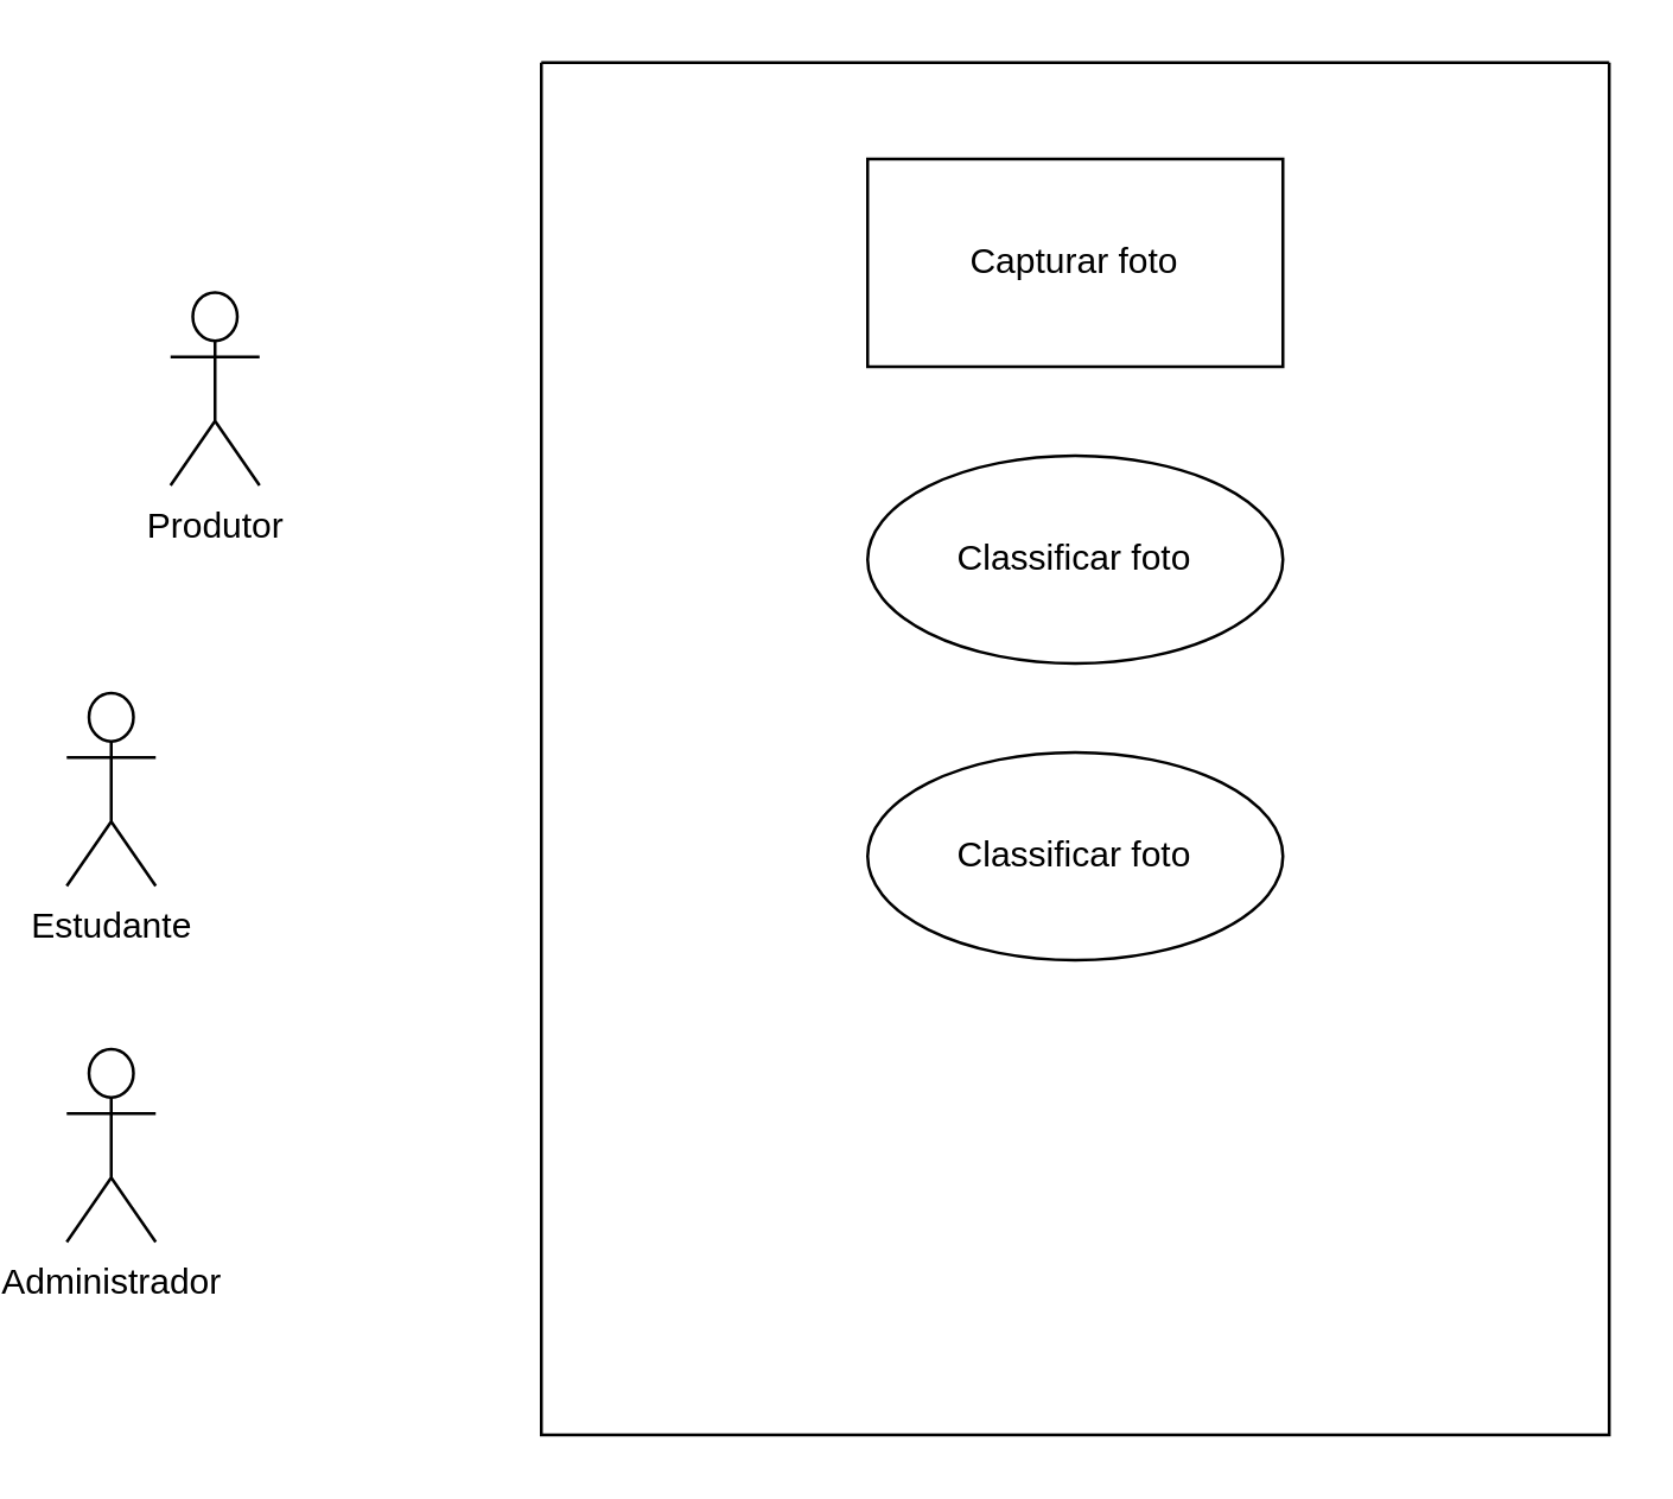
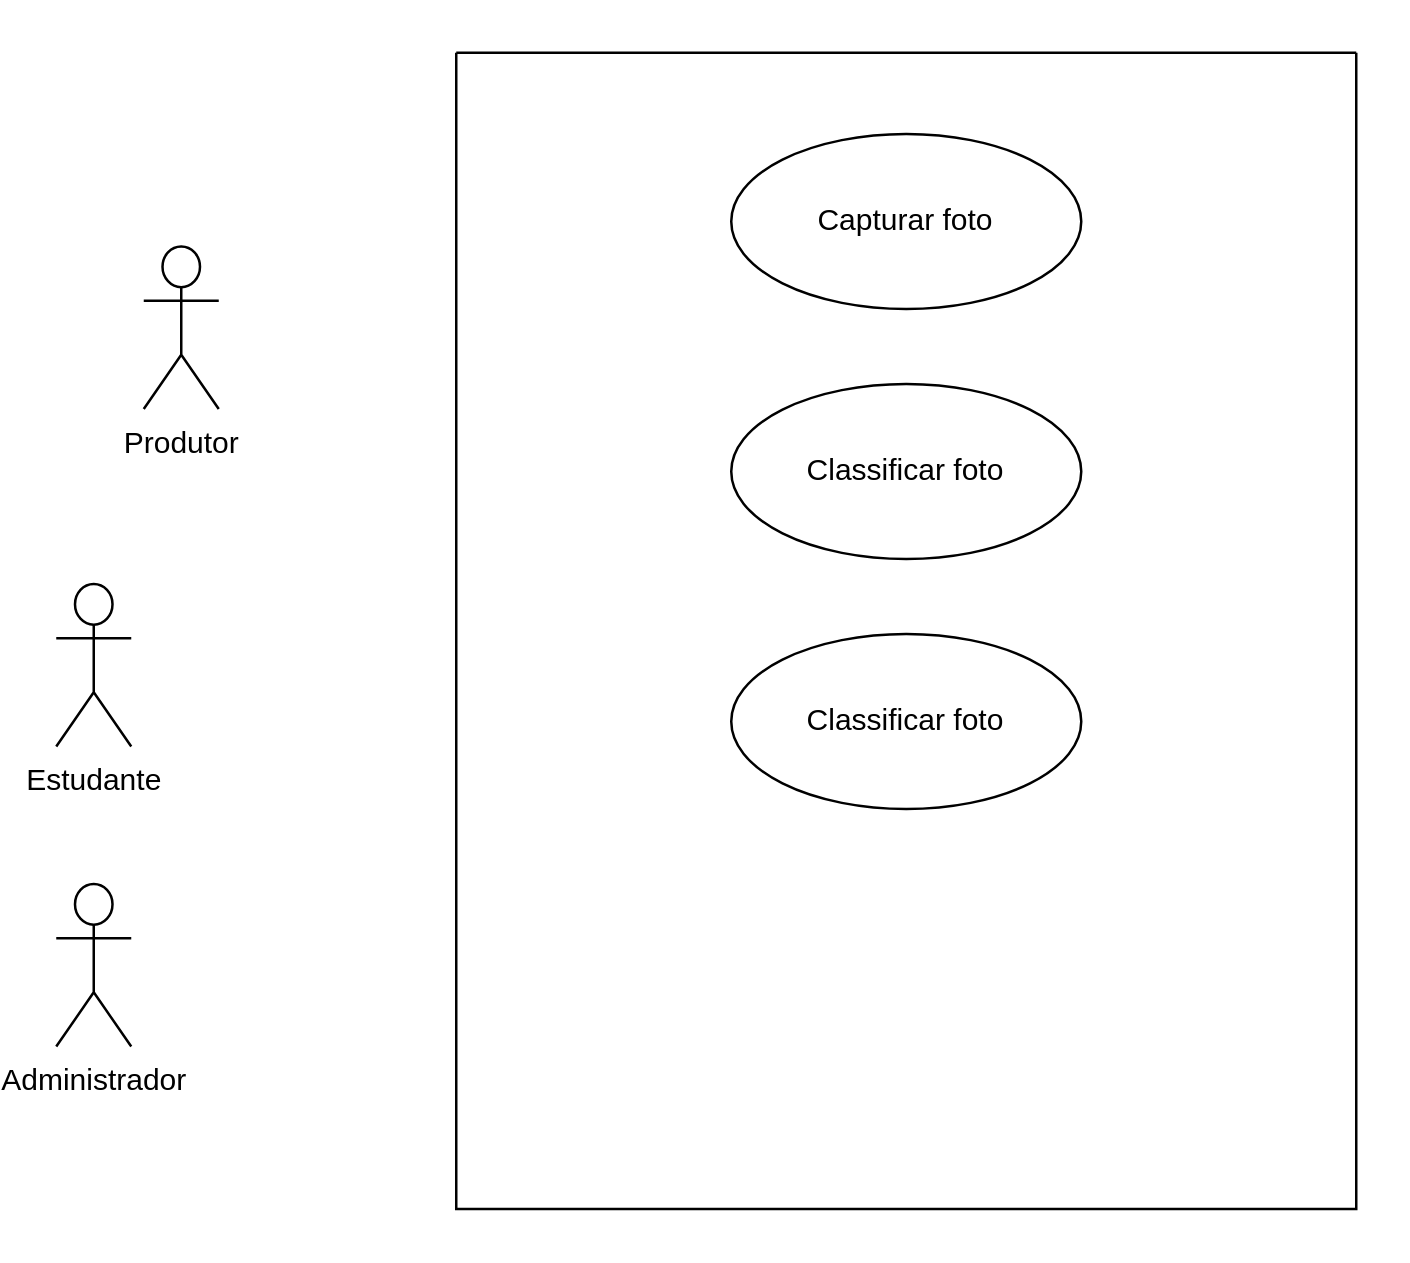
  <mxCell id="0" />
  <mxCell id="1" parent="0" />
  <mxCell id="2" value="Produtor" style="shape=umlActor;verticalLabelPosition=bottom;verticalAlign=top;html=1;" vertex="1" parent="1"><mxGeometry x="55" y="98" width="30" height="65" as="geometry" /></mxCell>
  <mxCell id="3" value="Estudante" style="shape=umlActor;verticalLabelPosition=bottom;verticalAlign=top;html=1;" vertex="1" parent="1"><mxGeometry x="20" y="233" width="30" height="65" as="geometry" /></mxCell>
  <mxCell id="4" value="Administrador" style="shape=umlActor;verticalLabelPosition=bottom;verticalAlign=top;html=1;" vertex="1" parent="1"><mxGeometry x="20" y="353" width="30" height="65" as="geometry" /></mxCell>
  <mxCell id="5" value="" style="swimlane;startSize=0;" vertex="1" parent="1"><mxGeometry x="180" y="20.5" width="360" height="462.5" as="geometry" /></mxCell>
- <mxCell id="6" value="Capturar foto" style="whiteSpace=wrap;html=1;rounded=0;" vertex="1" parent="5"><mxGeometry x="110" y="32.5" width="140" height="70" as="geometry" /></mxCell>
+ <mxCell id="6" value="Capturar foto" style="ellipse;whiteSpace=wrap;html=1;" vertex="1" parent="5"><mxGeometry x="110" y="32.5" width="140" height="70" as="geometry" /></mxCell>
  <mxCell id="7" value="Classificar foto" style="ellipse;whiteSpace=wrap;html=1;" vertex="1" parent="5"><mxGeometry x="110" y="132.5" width="140" height="70" as="geometry" /></mxCell>
  <mxCell id="8" value="Classificar foto" style="ellipse;whiteSpace=wrap;html=1;" vertex="1" parent="5"><mxGeometry x="110" y="232.5" width="140" height="70" as="geometry" /></mxCell>
